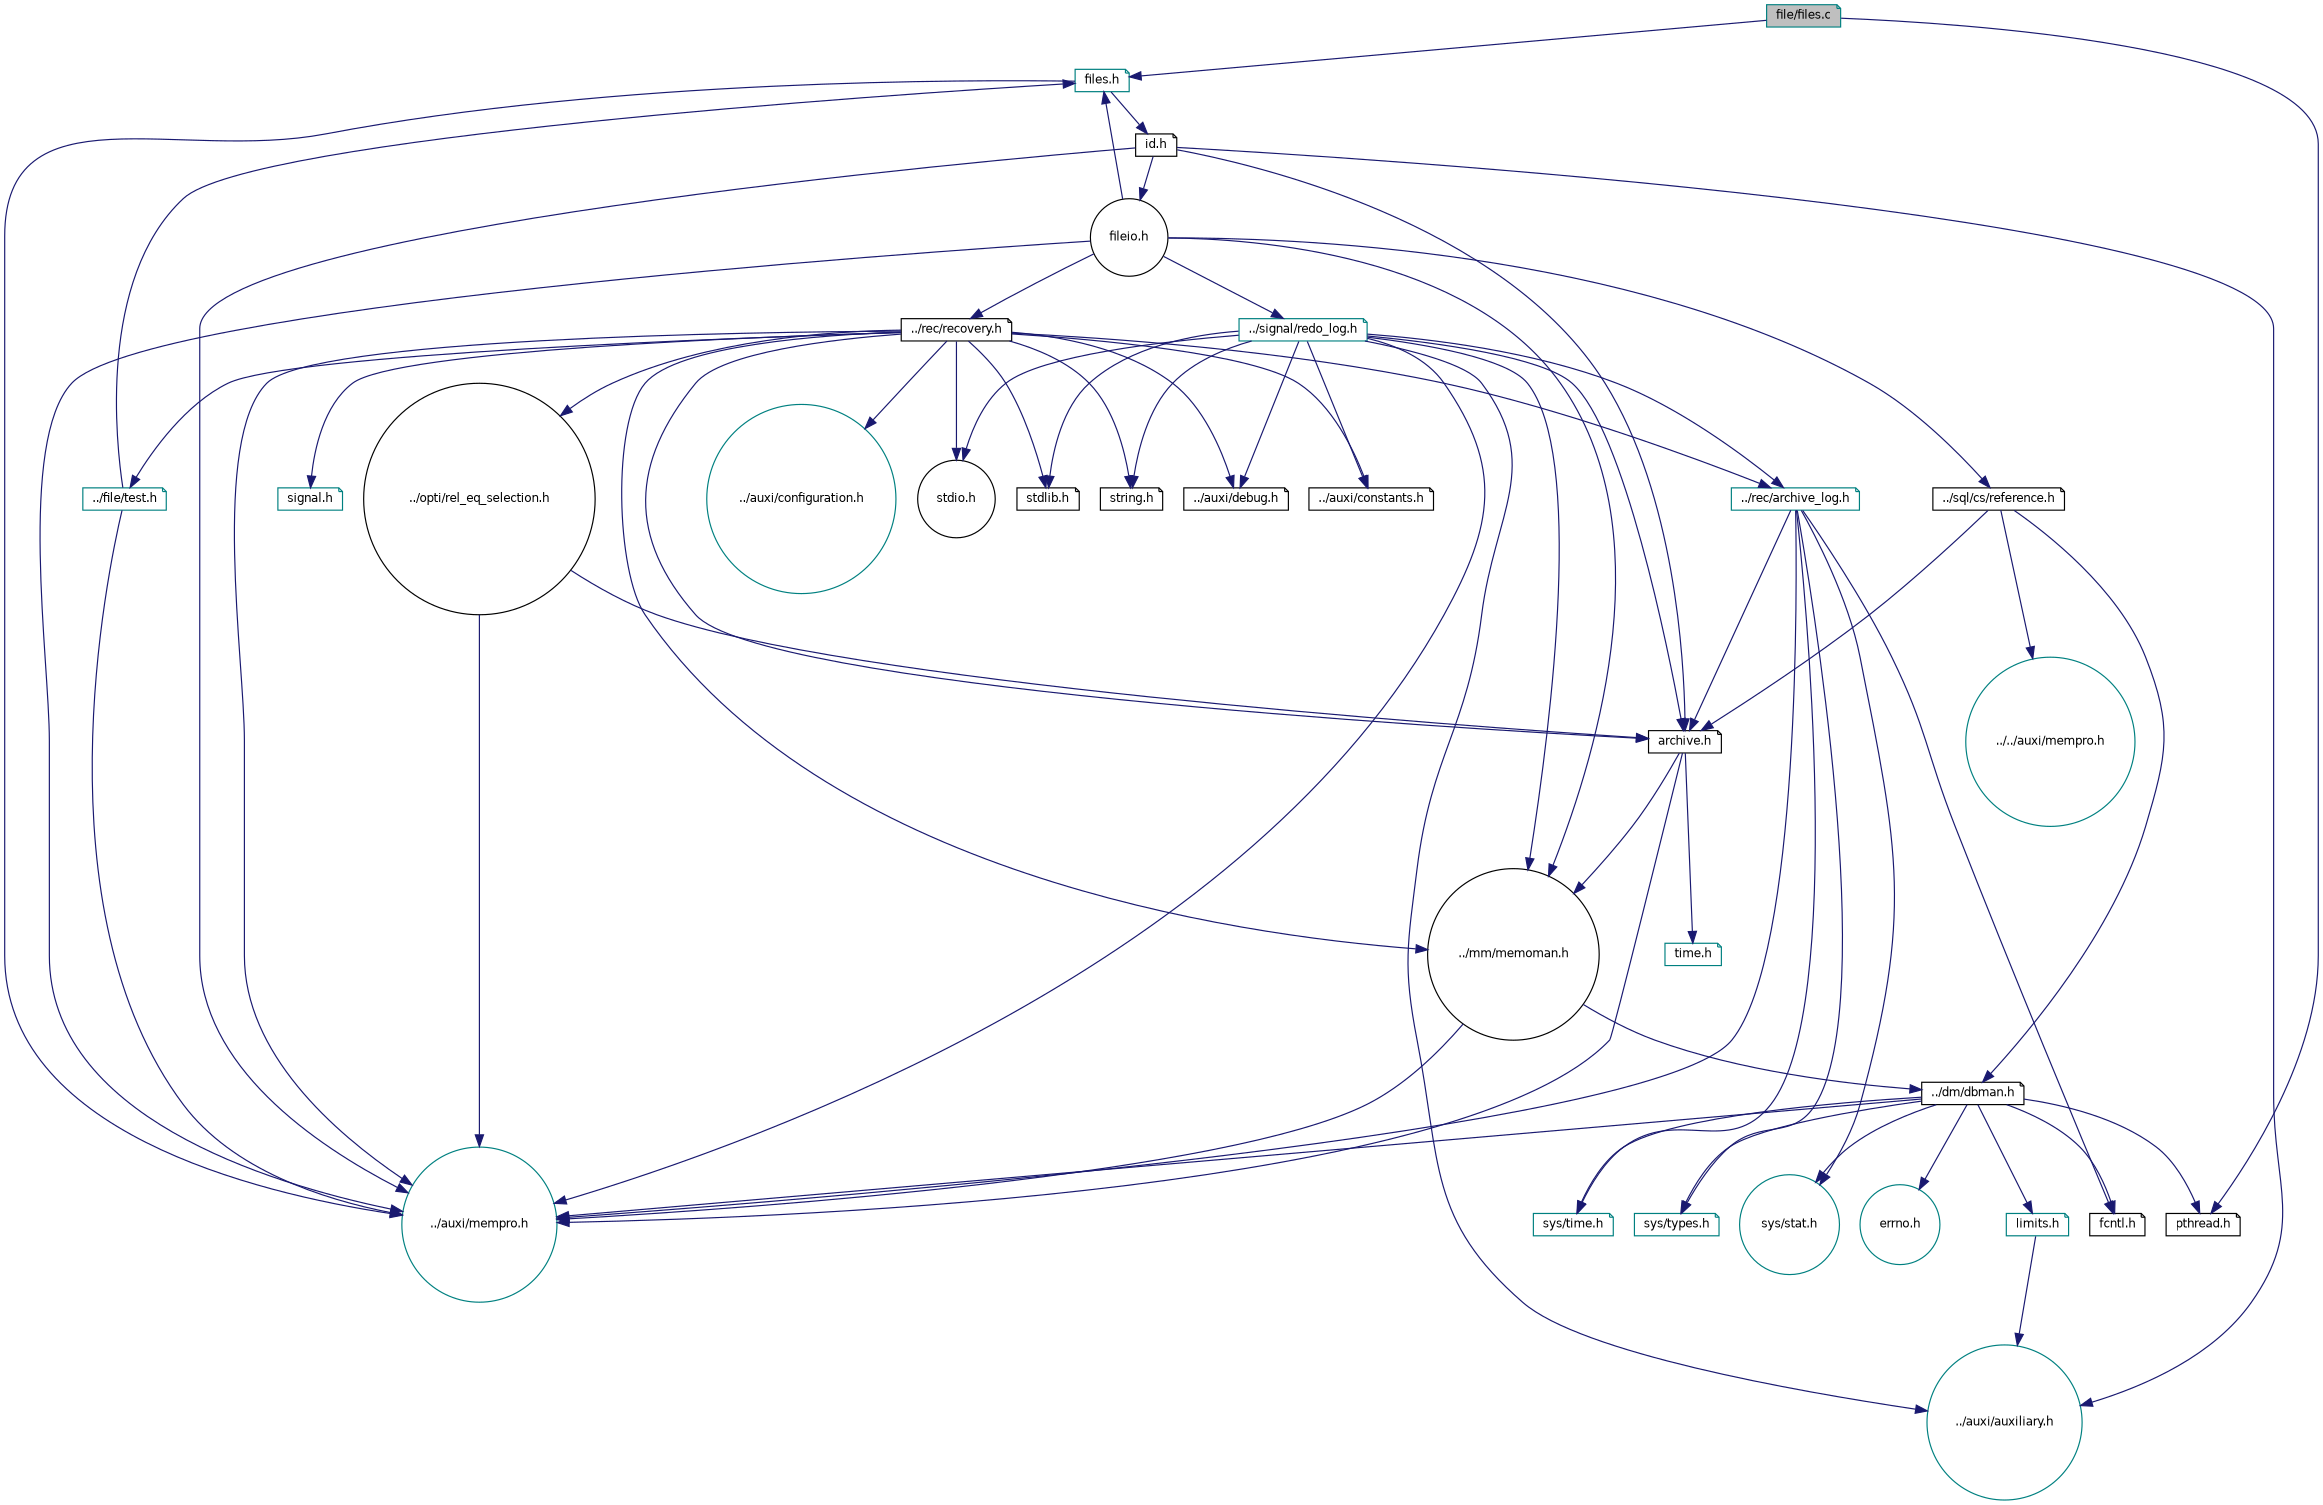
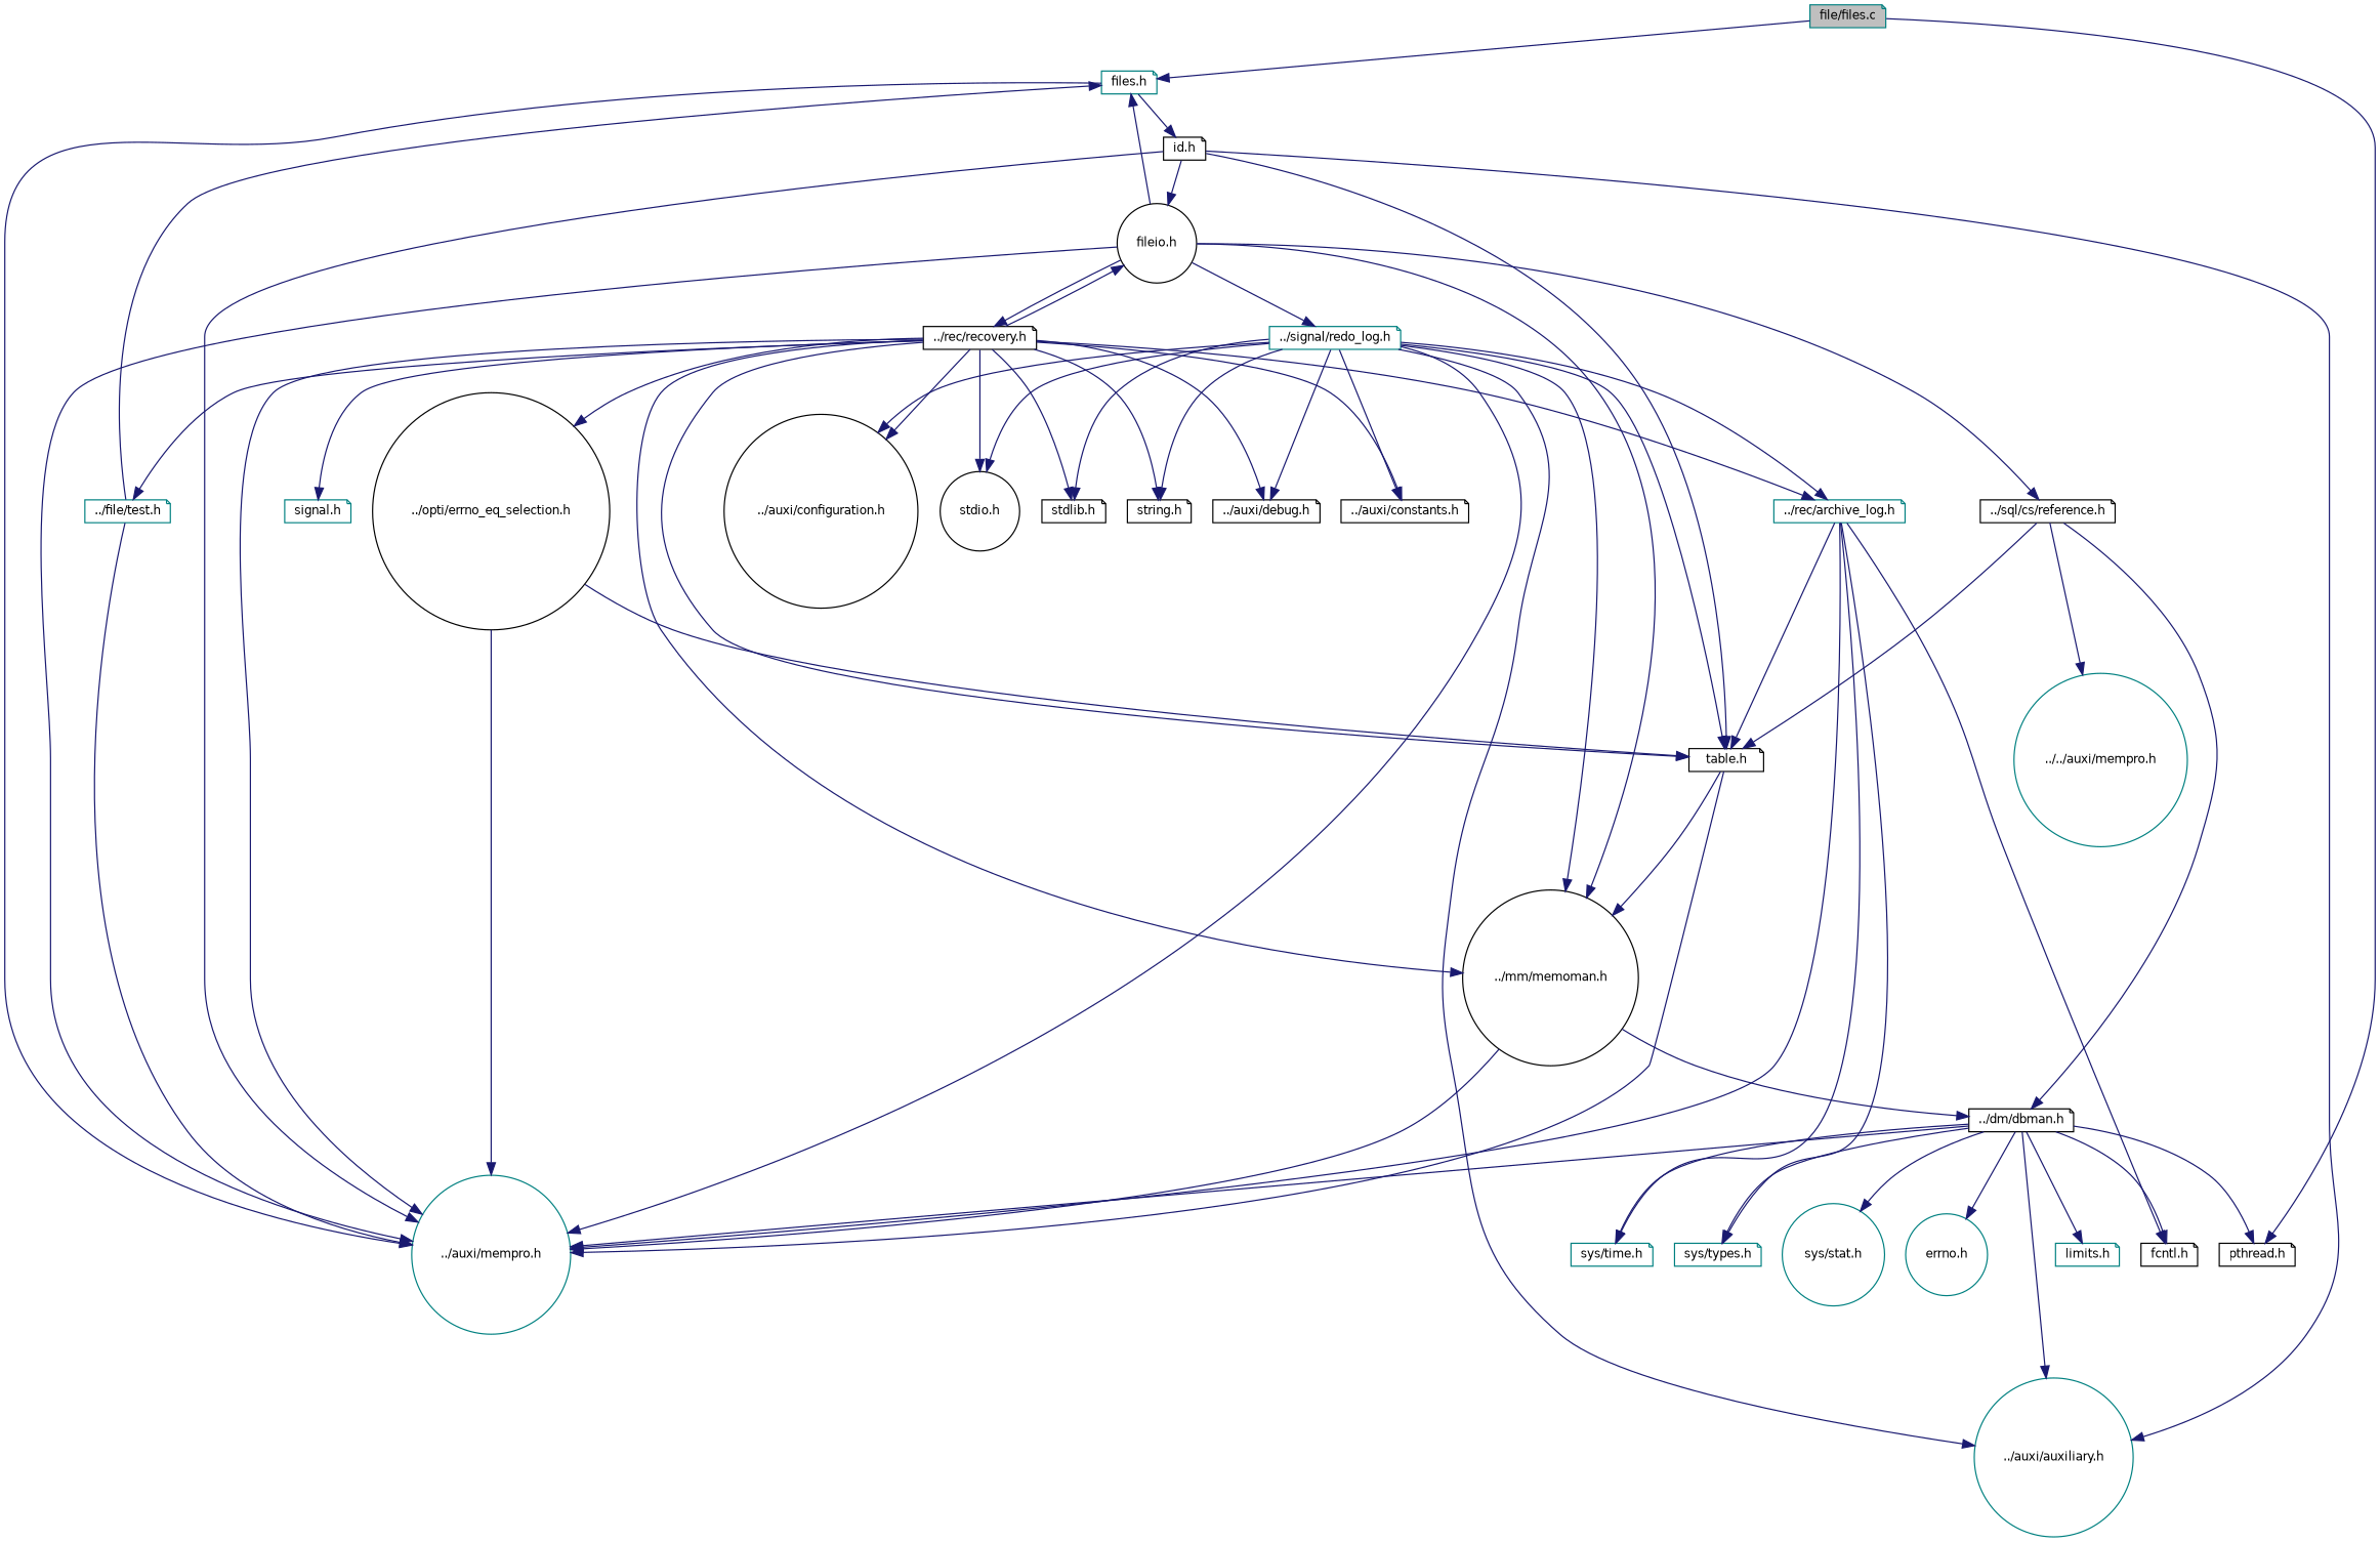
  digraph {
    node [color=teal fontname=Helvetica fontsize=10 shape=note]
    edge [color=midnightblue fontname=Helvetica fontsize=10 labelfontname=Helvetica labelfontsize=10 style=solid]
    n1 [fillcolor=grey75 fontcolor=black height=0.2 label="file/files.c" style=filled width=0.4]
    n2 [height=0.2 label="files.h" width=0.4]
    n3 [color=black height=0.2 label="pthread.h" width=0.4]
    n4 [color=black height=0.2 label="id.h" width=0.4]
    n5 [height=0.2 label="../auxi/mempro.h" shape=circle width=0.4]
-   n6 [color=black height=0.2 label="archive.h" width=0.4]
+   n6 [color=black height=0.2 label="table.h" width=0.4]
    n7 [color=black height=0.2 label="fileio.h" shape=circle width=0.4]
    n8 [height=0.2 label="../auxi/auxiliary.h" shape=circle width=0.4]
    n9 [color=black height=0.2 label="../mm/memoman.h" shape=circle width=0.4]
-   n10 [height=0.2 label="time.h" width=0.4]
    n11 [color=black height=0.2 label="../sql/cs/reference.h" width=0.4]
    n12 [color=black height=0.2 label="../rec/recovery.h" width=0.4]
    n13 [height=0.2 label="../signal/redo_log.h" width=0.4]
    n14 [color=black height=0.2 label="../dm/dbman.h" width=0.4]
    n15 [height=0.2 label="errno.h" shape=circle width=0.4]
    n16 [height=0.2 label="sys/time.h" width=0.4]
    n17 [height=0.2 label="sys/types.h" width=0.4]
    n18 [height=0.2 label="sys/stat.h" shape=circle width=0.4]
    n19 [color=black height=0.2 label="fcntl.h" width=0.4]
    n20 [height=0.2 label="limits.h" width=0.4]
    n21 [height=0.2 label="../../auxi/mempro.h" shape=circle width=0.4]
    n22 [color=black height=0.2 label="../auxi/constants.h" width=0.4]
-   n23 [height=0.2 label="../auxi/configuration.h" shape=circle width=0.4]
+   n23 [color=black height=0.2 label="../auxi/configuration.h" shape=circle width=0.4]
    n24 [color=black height=0.2 label="../auxi/debug.h" width=0.4]
    n25 [height=0.2 label="../rec/archive_log.h" width=0.4]
    n26 [height=0.2 label="../file/test.h" width=0.4]
-   n27 [color=black height=0.2 label="../opti/rel_eq_selection.h" shape=circle width=0.4]
+   n27 [color=black height=0.2 label="../opti/errno_eq_selection.h" shape=circle width=0.4]
    n28 [color=black height=0.2 label="stdio.h" shape=circle width=0.4]
    n29 [color=black height=0.2 label="stdlib.h" width=0.4]
    n30 [color=black height=0.2 label="string.h" width=0.4]
    n31 [height=0.2 label="signal.h" width=0.4]
    n1 -> n2
    n1 -> n3
    n2 -> n4
    n2 -> n5
    n4 -> n5
    n4 -> n6
    n4 -> n7
    n4 -> n8
    n6 -> n5
    n6 -> n9
-   n6 -> n10
    n7 -> n2
    n7 -> n5
    n7 -> n9
    n7 -> n11
    n7 -> n12
    n7 -> n13
    n9 -> n5
    n9 -> n14
    n11 -> n6
    n11 -> n14
    n11 -> n21
    n12 -> n5
    n12 -> n6
+   n12 -> n7
    n12 -> n9
    n12 -> n22
    n12 -> n23
    n12 -> n24
    n12 -> n25
    n12 -> n26
    n12 -> n27
    n12 -> n28
    n12 -> n29
    n12 -> n30
    n12 -> n31
    n13 -> n5
    n13 -> n6
    n13 -> n8
    n13 -> n9
    n13 -> n22
+   n13 -> n23
    n13 -> n24
    n13 -> n25
    n13 -> n28
    n13 -> n29
    n13 -> n30
    n14 -> n3
    n14 -> n5
-   n20 -> n8
+   n14 -> n8
    n14 -> n15
    n14 -> n16
    n14 -> n17
    n14 -> n18
    n14 -> n19
    n14 -> n20
    n25 -> n5
    n25 -> n6
    n25 -> n16
    n25 -> n17
-   n25 -> n18
    n25 -> n19
    n26 -> n2
    n26 -> n5
    n27 -> n5
    n27 -> n6
  }
